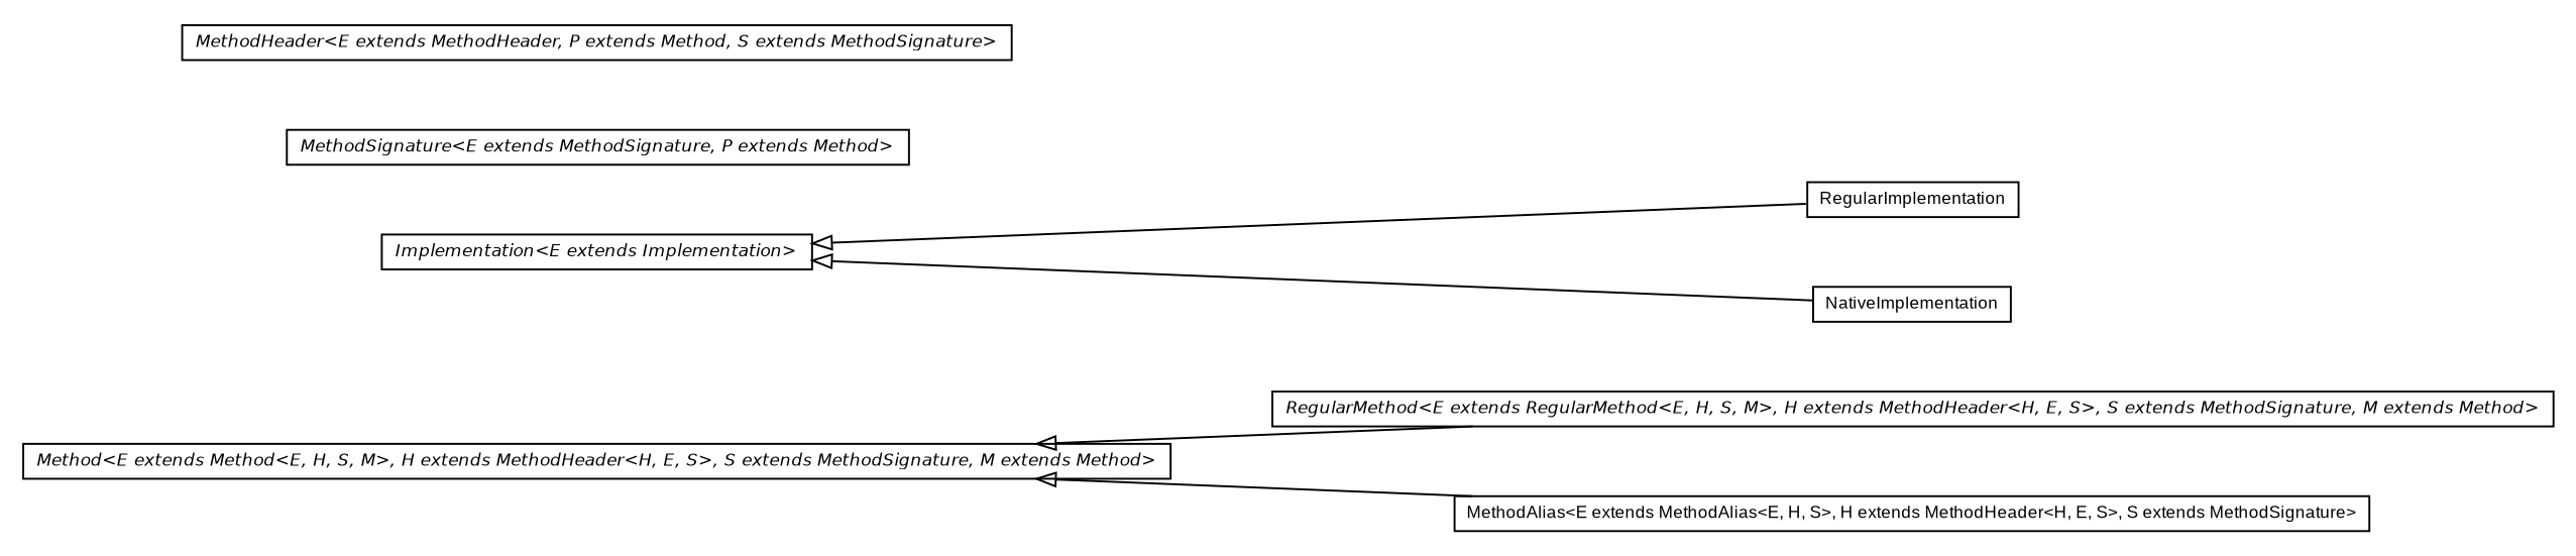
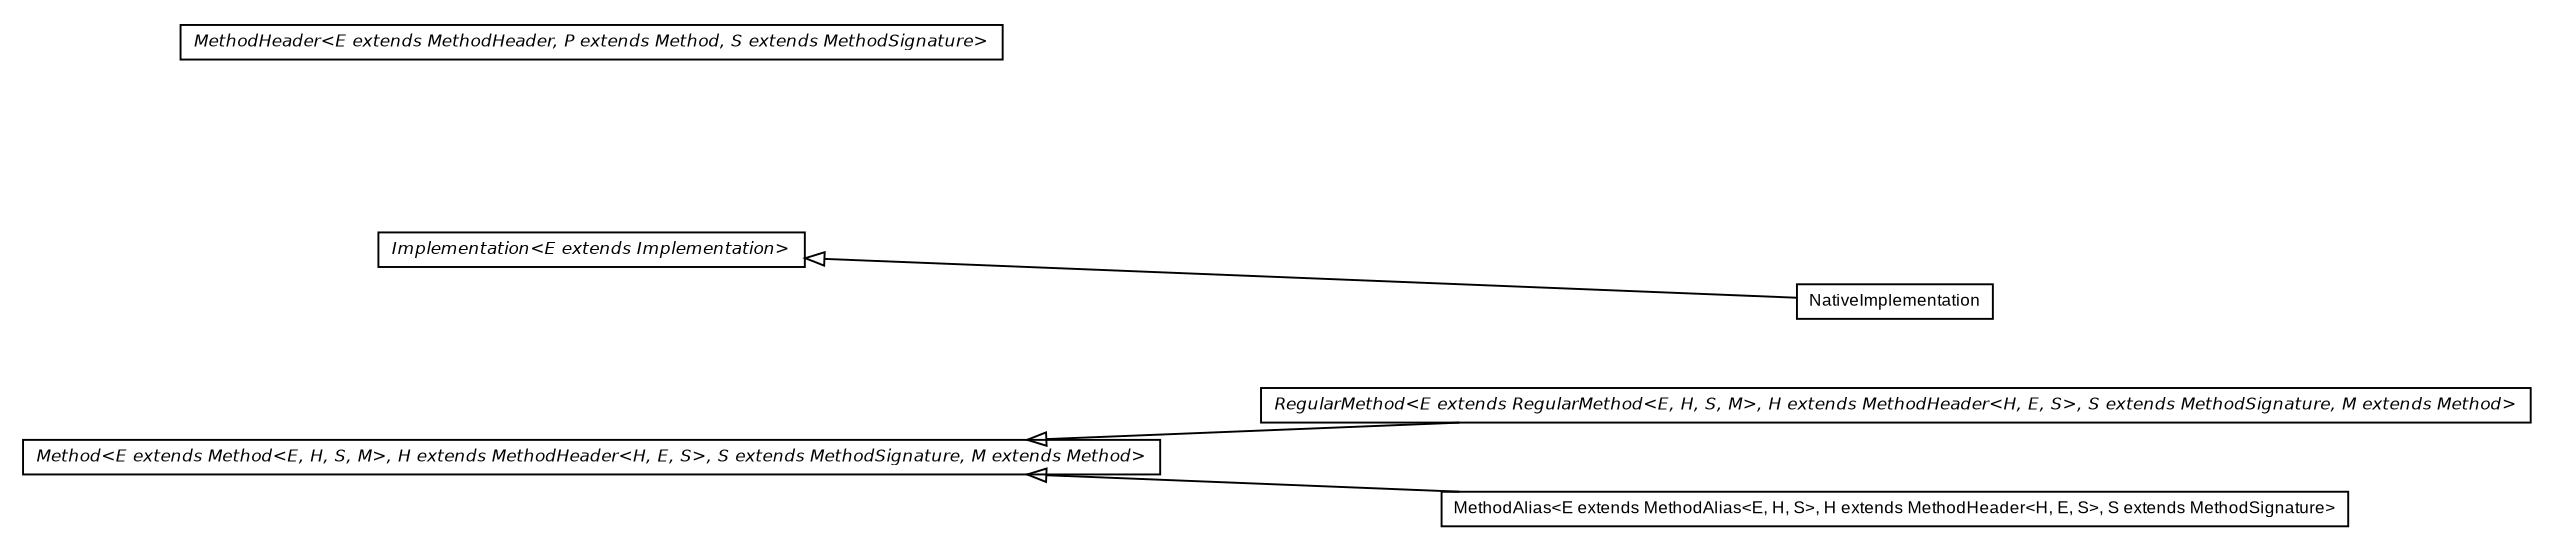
  digraph {
    fontname="Liberation Sans"
    nodesep=0.25
    rankdir=LR
    ranksep=0.5
    node [fontcolor=black fontname="Liberation Sans" fontsize=9.0 shape=plaintext]
    edge [arrowtail=empty dir=back fontname="Liberation Sans" fontsize=10 headport=p labelfontname=Helvetica labelfontsize=10 tailport=p]
    n1 [label=<<table title="chameleon.core.method.RegularMethod" border="0" cellborder="1" cellspacing="0" cellpadding="2" port="p" href="./RegularMethod.html"> 		<tr><td><table border="0" cellspacing="0" cellpadding="1"> <tr><td align="center" balign="center"><font face="Helvetica-Oblique"> RegularMethod&lt;E extends RegularMethod&lt;E, H, S, M&gt;, H extends MethodHeader&lt;H, E, S&gt;, S extends MethodSignature, M extends Method&gt; </font></td></tr> 		</table></td></tr> 		</table>>]
-   n2 [label=<<table title="chameleon.core.method.RegularImplementation" border="0" cellborder="1" cellspacing="0" cellpadding="2" port="p" href="./RegularImplementation.html"> 		<tr><td><table border="0" cellspacing="0" cellpadding="1"> <tr><td align="center" balign="center"> RegularImplementation </td></tr> 		</table></td></tr> 		</table>>]
    n3 [label=<<table title="chameleon.core.method.NativeImplementation" border="0" cellborder="1" cellspacing="0" cellpadding="2" port="p" href="./NativeImplementation.html"> 		<tr><td><table border="0" cellspacing="0" cellpadding="1"> <tr><td align="center" balign="center"> NativeImplementation </td></tr> 		</table></td></tr> 		</table>>]
-   n4 [label=<<table title="chameleon.core.method.MethodSignature" border="0" cellborder="1" cellspacing="0" cellpadding="2" port="p" href="./MethodSignature.html"> 		<tr><td><table border="0" cellspacing="0" cellpadding="1"> <tr><td align="center" balign="center"><font face="Helvetica-Oblique"> MethodSignature&lt;E extends MethodSignature, P extends Method&gt; </font></td></tr> 		</table></td></tr> 		</table>>]
    n5 [label=<<table title="chameleon.core.method.MethodHeader" border="0" cellborder="1" cellspacing="0" cellpadding="2" port="p" href="./MethodHeader.html"> 		<tr><td><table border="0" cellspacing="0" cellpadding="1"> <tr><td align="center" balign="center"><font face="Helvetica-Oblique"> MethodHeader&lt;E extends MethodHeader, P extends Method, S extends MethodSignature&gt; </font></td></tr> 		</table></td></tr> 		</table>>]
    n6 [label=<<table title="chameleon.core.method.MethodAlias" border="0" cellborder="1" cellspacing="0" cellpadding="2" port="p" href="./MethodAlias.html"> 		<tr><td><table border="0" cellspacing="0" cellpadding="1"> <tr><td align="center" balign="center"> MethodAlias&lt;E extends MethodAlias&lt;E, H, S&gt;, H extends MethodHeader&lt;H, E, S&gt;, S extends MethodSignature&gt; </td></tr> 		</table></td></tr> 		</table>>]
    n7 [label=<<table title="chameleon.core.method.Method" border="0" cellborder="1" cellspacing="0" cellpadding="2" port="p" href="./Method.html"> 		<tr><td><table border="0" cellspacing="0" cellpadding="1"> <tr><td align="center" balign="center"><font face="Helvetica-Oblique"> Method&lt;E extends Method&lt;E, H, S, M&gt;, H extends MethodHeader&lt;H, E, S&gt;, S extends MethodSignature, M extends Method&gt; </font></td></tr> 		</table></td></tr> 		</table>>]
    n8 [label=<<table title="chameleon.core.method.Implementation" border="0" cellborder="1" cellspacing="0" cellpadding="2" port="p" href="./Implementation.html"> 		<tr><td><table border="0" cellspacing="0" cellpadding="1"> <tr><td align="center" balign="center"><font face="Helvetica-Oblique"> Implementation&lt;E extends Implementation&gt; </font></td></tr> 		</table></td></tr> 		</table>>]
    n7 -> n1
    n7 -> n6
-   n8 -> n2
    n8 -> n3
  }
